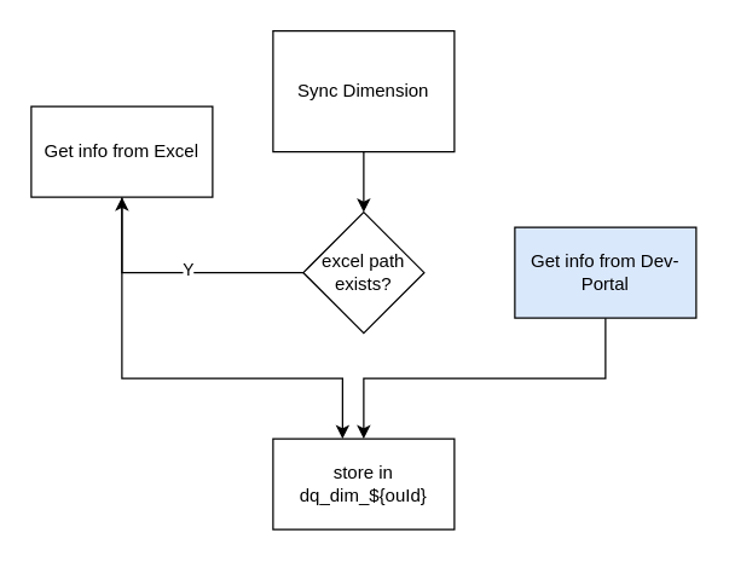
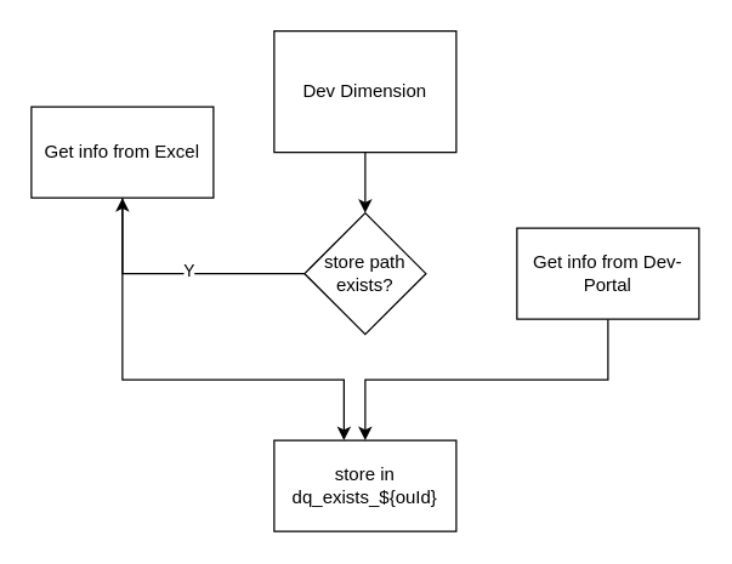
  <mxCell id="0" />
  <mxCell id="1" parent="0" />
  <mxCell id="2" style="edgeStyle=orthogonalEdgeStyle;rounded=0;orthogonalLoop=1;jettySize=auto;html=1;exitX=0.5;exitY=1;exitDx=0;exitDy=0;" edge="1" parent="1" source="3"><mxGeometry relative="1" as="geometry"><mxPoint x="240" y="140" as="targetPoint" /></mxGeometry></mxCell>
- <mxCell id="3" value="Sync Dimension" style="rounded=0;whiteSpace=wrap;html=1;" vertex="1" parent="1"><mxGeometry x="180" y="20" width="120" height="80" as="geometry" /></mxCell>
+ <mxCell id="3" value="Dev Dimension" style="rounded=0;whiteSpace=wrap;html=1;" vertex="1" parent="1"><mxGeometry x="180" y="20" width="120" height="80" as="geometry" /></mxCell>
  <mxCell id="4" value="" style="edgeStyle=orthogonalEdgeStyle;rounded=0;orthogonalLoop=1;jettySize=auto;html=1;" edge="1" parent="1" source="6" target="8"><mxGeometry relative="1" as="geometry" /></mxCell>
  <mxCell id="5" value="Y" style="edgeLabel;html=1;align=center;verticalAlign=middle;resizable=0;points=[];" vertex="1" connectable="0" parent="4"><mxGeometry x="-0.1" y="-3" relative="1" as="geometry"><mxPoint as="offset" /></mxGeometry></mxCell>
- <mxCell id="6" value="excel path exists?" style="rhombus;whiteSpace=wrap;html=1;" vertex="1" parent="1"><mxGeometry x="200" y="140" width="80" height="80" as="geometry" /></mxCell>
+ <mxCell id="6" value="store path exists?" style="rhombus;whiteSpace=wrap;html=1;" vertex="1" parent="1"><mxGeometry x="200" y="140" width="80" height="80" as="geometry" /></mxCell>
  <mxCell id="7" value="" style="edgeStyle=orthogonalEdgeStyle;rounded=0;orthogonalLoop=1;jettySize=auto;html=1;" edge="1" parent="1" source="8" target="11"><mxGeometry relative="1" as="geometry"><Array as="points"><mxPoint x="80" y="250" /><mxPoint x="226" y="250" /></Array></mxGeometry></mxCell>
  <mxCell id="8" value="Get info from Excel" style="whiteSpace=wrap;html=1;" vertex="1" parent="1"><mxGeometry x="20" y="70" width="120" height="60" as="geometry" /></mxCell>
  <mxCell id="9" style="edgeStyle=orthogonalEdgeStyle;rounded=0;orthogonalLoop=1;jettySize=auto;html=1;exitX=0.5;exitY=1;exitDx=0;exitDy=0;entryX=0.5;entryY=0;entryDx=0;entryDy=0;" edge="1" parent="1" source="10" target="11"><mxGeometry relative="1" as="geometry"><mxPoint x="226" y="290" as="targetPoint" /></mxGeometry></mxCell>
- <mxCell id="10" value="Get info from Dev-Portal" style="whiteSpace=wrap;html=1;fillColor=#dae8fc;" vertex="1" parent="1"><mxGeometry x="340" y="150" width="120" height="60" as="geometry" /></mxCell>
- <mxCell id="11" value="store in dq_dim_${ouId}" style="whiteSpace=wrap;html=1;" vertex="1" parent="1"><mxGeometry x="180" y="290" width="120" height="60" as="geometry" /></mxCell>
+ <mxCell id="10" value="Get info from Dev-Portal" style="whiteSpace=wrap;html=1;" vertex="1" parent="1"><mxGeometry x="340" y="150" width="120" height="60" as="geometry" /></mxCell>
+ <mxCell id="11" value="store in dq_exists_${ouId}" style="whiteSpace=wrap;html=1;" vertex="1" parent="1"><mxGeometry x="180" y="290" width="120" height="60" as="geometry" /></mxCell>
